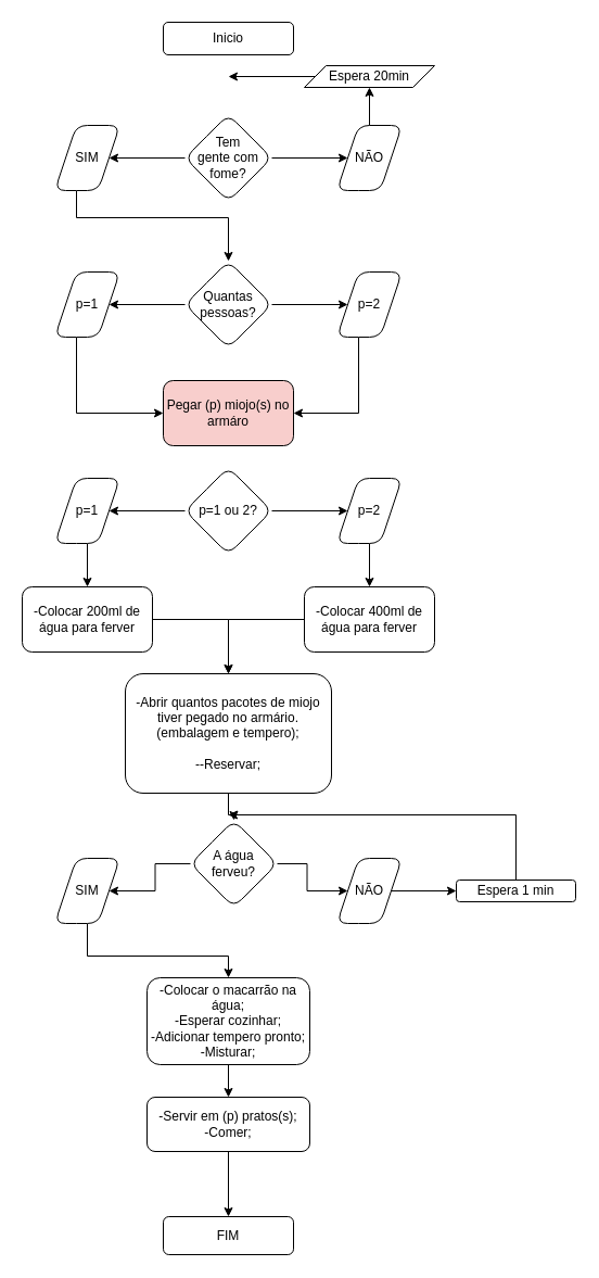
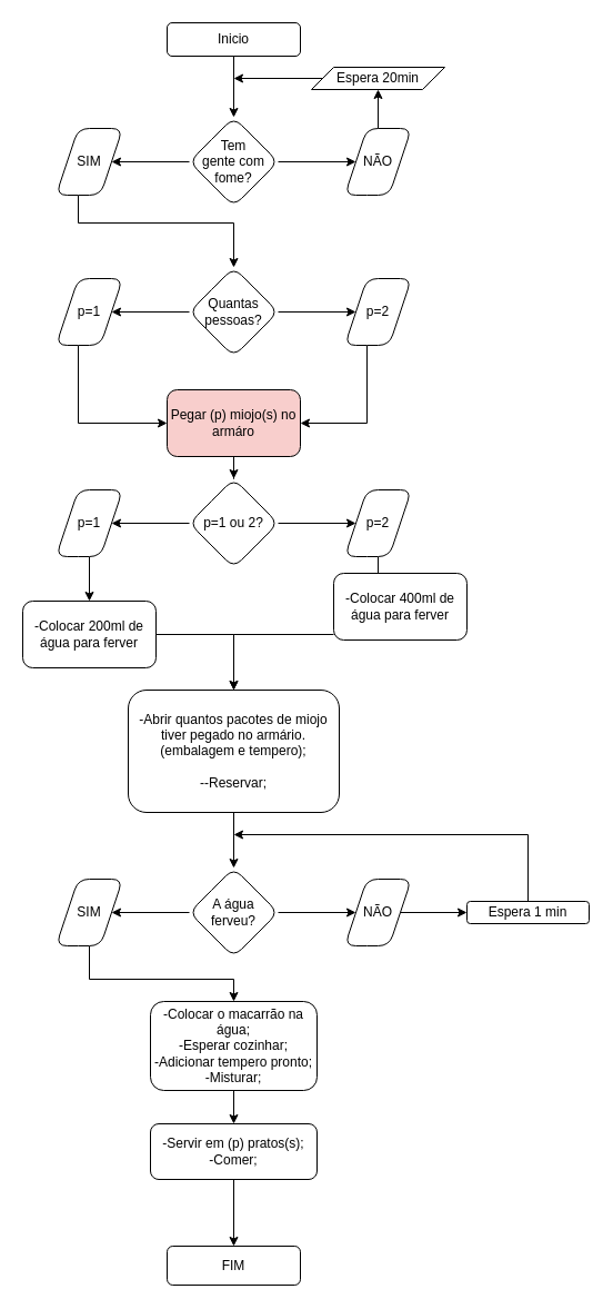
  <mxCell id="0" />
  <mxCell id="1" parent="0" />
+ <mxCell id="2" value="" style="edgeStyle=orthogonalEdgeStyle;rounded=0;orthogonalLoop=1;jettySize=auto;html=1;" edge="1" parent="1" source="3" target="6"><mxGeometry relative="1" as="geometry" /></mxCell>
  <mxCell id="3" value="Inicio" style="rounded=1;whiteSpace=wrap;html=1;" vertex="1" parent="1"><mxGeometry x="150" y="20" width="120" height="30" as="geometry" /></mxCell>
  <mxCell id="4" value="" style="edgeStyle=orthogonalEdgeStyle;rounded=0;orthogonalLoop=1;jettySize=auto;html=1;" edge="1" parent="1" source="6" target="7"><mxGeometry relative="1" as="geometry" /></mxCell>
  <mxCell id="5" value="" style="edgeStyle=orthogonalEdgeStyle;rounded=0;orthogonalLoop=1;jettySize=auto;html=1;" edge="1" parent="1" source="6" target="9"><mxGeometry relative="1" as="geometry" /></mxCell>
  <mxCell id="6" value="Tem &lt;br&gt;gente com &lt;br&gt;fome?" style="rhombus;whiteSpace=wrap;html=1;rounded=1;" vertex="1" parent="1"><mxGeometry x="170" y="105" width="80" height="80" as="geometry" /></mxCell>
  <mxCell id="7" value="NÃO" style="shape=parallelogram;perimeter=parallelogramPerimeter;whiteSpace=wrap;html=1;fixedSize=1;rounded=1;" vertex="1" parent="1"><mxGeometry x="310" y="115" width="60" height="60" as="geometry" /></mxCell>
  <mxCell id="8" value="" style="edgeStyle=orthogonalEdgeStyle;rounded=0;orthogonalLoop=1;jettySize=auto;html=1;entryX=0.5;entryY=0;entryDx=0;entryDy=0;" edge="1" parent="1" source="9" target="19"><mxGeometry relative="1" as="geometry"><Array as="points"><mxPoint x="70" y="200" /><mxPoint x="210" y="200" /></Array></mxGeometry></mxCell>
  <mxCell id="9" value="SIM" style="shape=parallelogram;perimeter=parallelogramPerimeter;whiteSpace=wrap;html=1;fixedSize=1;rounded=1;" vertex="1" parent="1"><mxGeometry x="50" y="115" width="60" height="60" as="geometry" /></mxCell>
  <mxCell id="10" value="" style="endArrow=classic;html=1;rounded=0;" edge="1" parent="1" target="12"><mxGeometry width="50" height="50" relative="1" as="geometry"><mxPoint x="340" y="115" as="sourcePoint" /><mxPoint x="210" y="80" as="targetPoint" /><Array as="points"><mxPoint x="340" y="80" /></Array></mxGeometry></mxCell>
  <mxCell id="11" style="edgeStyle=orthogonalEdgeStyle;rounded=0;orthogonalLoop=1;jettySize=auto;html=1;" edge="1" parent="1" source="12"><mxGeometry relative="1" as="geometry"><mxPoint x="210" y="70" as="targetPoint" /></mxGeometry></mxCell>
  <mxCell id="12" value="Espera 20min" style="shape=parallelogram;perimeter=parallelogramPerimeter;whiteSpace=wrap;html=1;fixedSize=1;" vertex="1" parent="1"><mxGeometry x="280" y="60" width="120" height="20" as="geometry" /></mxCell>
  <mxCell id="13" style="edgeStyle=orthogonalEdgeStyle;rounded=0;orthogonalLoop=1;jettySize=auto;html=1;entryX=0;entryY=0.5;entryDx=0;entryDy=0;" edge="1" parent="1" source="14" target="21"><mxGeometry x="0.212" y="-60" relative="1" as="geometry"><Array as="points"><mxPoint x="70" y="380" /></Array><mxPoint as="offset" /></mxGeometry></mxCell>
  <mxCell id="14" value="p=1" style="shape=parallelogram;perimeter=parallelogramPerimeter;whiteSpace=wrap;html=1;fixedSize=1;rounded=1;" vertex="1" parent="1"><mxGeometry x="50" y="250" width="60" height="60" as="geometry" /></mxCell>
  <mxCell id="15" style="edgeStyle=orthogonalEdgeStyle;rounded=0;orthogonalLoop=1;jettySize=auto;html=1;entryX=1;entryY=0.5;entryDx=0;entryDy=0;" edge="1" parent="1" source="16" target="21"><mxGeometry relative="1" as="geometry"><mxPoint x="340" y="380" as="targetPoint" /><Array as="points"><mxPoint x="330" y="380" /></Array></mxGeometry></mxCell>
  <mxCell id="16" value="p=2" style="shape=parallelogram;perimeter=parallelogramPerimeter;whiteSpace=wrap;html=1;fixedSize=1;rounded=1;" vertex="1" parent="1"><mxGeometry x="310" y="250" width="60" height="60" as="geometry" /></mxCell>
  <mxCell id="17" value="" style="edgeStyle=orthogonalEdgeStyle;rounded=0;orthogonalLoop=1;jettySize=auto;html=1;" edge="1" parent="1" source="19" target="14"><mxGeometry relative="1" as="geometry" /></mxCell>
  <mxCell id="18" value="" style="edgeStyle=orthogonalEdgeStyle;rounded=0;orthogonalLoop=1;jettySize=auto;html=1;" edge="1" parent="1" source="19" target="16"><mxGeometry relative="1" as="geometry" /></mxCell>
  <mxCell id="19" value="Quantas&lt;br style=&quot;border-color: var(--border-color);&quot;&gt;pessoas?" style="rhombus;whiteSpace=wrap;html=1;rounded=1;" vertex="1" parent="1"><mxGeometry x="170" y="240" width="80" height="80" as="geometry" /></mxCell>
+ <mxCell id="20" value="" style="edgeStyle=orthogonalEdgeStyle;rounded=0;orthogonalLoop=1;jettySize=auto;html=1;" edge="1" parent="1" source="21" target="24"><mxGeometry relative="1" as="geometry" /></mxCell>
  <mxCell id="21" value="Pegar (p) miojo(s) no armáro" style="rounded=1;whiteSpace=wrap;html=1;fillColor=#f8cecc;" vertex="1" parent="1"><mxGeometry x="150" y="350" width="120" height="60" as="geometry" /></mxCell>
  <mxCell id="22" value="" style="edgeStyle=orthogonalEdgeStyle;rounded=0;orthogonalLoop=1;jettySize=auto;html=1;" edge="1" parent="1" source="24" target="26"><mxGeometry relative="1" as="geometry" /></mxCell>
  <mxCell id="23" value="" style="edgeStyle=orthogonalEdgeStyle;rounded=0;orthogonalLoop=1;jettySize=auto;html=1;" edge="1" parent="1" source="24" target="28"><mxGeometry relative="1" as="geometry" /></mxCell>
  <mxCell id="24" value="p=1 ou 2?" style="rhombus;whiteSpace=wrap;html=1;rounded=1;" vertex="1" parent="1"><mxGeometry x="170" y="430" width="80" height="80" as="geometry" /></mxCell>
  <mxCell id="25" value="" style="edgeStyle=orthogonalEdgeStyle;rounded=0;orthogonalLoop=1;jettySize=auto;html=1;" edge="1" parent="1" source="26" target="30"><mxGeometry relative="1" as="geometry" /></mxCell>
  <mxCell id="26" value="p=1" style="shape=parallelogram;perimeter=parallelogramPerimeter;whiteSpace=wrap;html=1;fixedSize=1;rounded=1;" vertex="1" parent="1"><mxGeometry x="50" y="440" width="60" height="60" as="geometry" /></mxCell>
  <mxCell id="27" value="" style="edgeStyle=orthogonalEdgeStyle;rounded=0;orthogonalLoop=1;jettySize=auto;html=1;" edge="1" parent="1" source="28" target="32"><mxGeometry relative="1" as="geometry" /></mxCell>
  <mxCell id="28" value="p=2" style="shape=parallelogram;perimeter=parallelogramPerimeter;whiteSpace=wrap;html=1;fixedSize=1;rounded=1;" vertex="1" parent="1"><mxGeometry x="310" y="440" width="60" height="60" as="geometry" /></mxCell>
  <mxCell id="29" value="" style="edgeStyle=orthogonalEdgeStyle;rounded=0;orthogonalLoop=1;jettySize=auto;html=1;" edge="1" parent="1" source="30" target="34"><mxGeometry relative="1" as="geometry"><Array as="points"><mxPoint x="210" y="570" /></Array></mxGeometry></mxCell>
  <mxCell id="30" value="-Colocar 200ml de água para ferver" style="rounded=1;whiteSpace=wrap;html=1;" vertex="1" parent="1"><mxGeometry x="20" y="540" width="120" height="60" as="geometry" /></mxCell>
  <mxCell id="31" style="edgeStyle=orthogonalEdgeStyle;rounded=0;orthogonalLoop=1;jettySize=auto;html=1;entryX=0.5;entryY=0;entryDx=0;entryDy=0;" edge="1" parent="1" source="32" target="34"><mxGeometry relative="1" as="geometry"><Array as="points"><mxPoint x="210" y="570" /></Array></mxGeometry></mxCell>
- <mxCell id="32" value="-Colocar 400ml de água para ferver" style="rounded=1;whiteSpace=wrap;html=1;" vertex="1" parent="1"><mxGeometry x="280" y="540" width="120" height="60" as="geometry" /></mxCell>
+ <mxCell id="32" value="-Colocar 400ml de água para ferver" style="rounded=1;whiteSpace=wrap;html=1;" vertex="1" parent="1"><mxGeometry x="300" y="515" width="120" height="60" as="geometry" /></mxCell>
  <mxCell id="33" value="" style="edgeStyle=orthogonalEdgeStyle;rounded=0;orthogonalLoop=1;jettySize=auto;html=1;" edge="1" parent="1" source="34" target="37"><mxGeometry relative="1" as="geometry" /></mxCell>
  <mxCell id="34" value="-Abrir quantos pacotes de miojo tiver pegado no armário. (embalagem e tempero);&lt;br&gt;&lt;br&gt;--Reservar;" style="rounded=1;whiteSpace=wrap;html=1;" vertex="1" parent="1"><mxGeometry x="115" y="620" width="190" height="110" as="geometry" /></mxCell>
  <mxCell id="35" value="" style="edgeStyle=orthogonalEdgeStyle;rounded=0;orthogonalLoop=1;jettySize=auto;html=1;" edge="1" parent="1" source="37" target="39"><mxGeometry relative="1" as="geometry" /></mxCell>
  <mxCell id="36" value="" style="edgeStyle=orthogonalEdgeStyle;rounded=0;orthogonalLoop=1;jettySize=auto;html=1;" edge="1" parent="1" source="37" target="41"><mxGeometry relative="1" as="geometry" /></mxCell>
- <mxCell id="37" value="A água ferveu?" style="rhombus;whiteSpace=wrap;html=1;rounded=1;" vertex="1" parent="1"><mxGeometry x="175" y="755" width="80" height="80" as="geometry" /></mxCell>
+ <mxCell id="37" value="A água ferveu?" style="rhombus;whiteSpace=wrap;html=1;rounded=1;" vertex="1" parent="1"><mxGeometry x="170" y="780" width="80" height="80" as="geometry" /></mxCell>
  <mxCell id="38" value="" style="edgeStyle=orthogonalEdgeStyle;rounded=0;orthogonalLoop=1;jettySize=auto;html=1;" edge="1" parent="1" source="39" target="45"><mxGeometry relative="1" as="geometry"><Array as="points"><mxPoint x="80" y="880" /><mxPoint x="210" y="880" /></Array></mxGeometry></mxCell>
  <mxCell id="39" value="SIM" style="shape=parallelogram;perimeter=parallelogramPerimeter;whiteSpace=wrap;html=1;fixedSize=1;rounded=1;" vertex="1" parent="1"><mxGeometry x="50" y="790" width="60" height="60" as="geometry" /></mxCell>
  <mxCell id="40" value="" style="edgeStyle=orthogonalEdgeStyle;rounded=0;orthogonalLoop=1;jettySize=auto;html=1;" edge="1" parent="1" source="41" target="43"><mxGeometry relative="1" as="geometry" /></mxCell>
  <mxCell id="41" value="NÃO" style="shape=parallelogram;perimeter=parallelogramPerimeter;whiteSpace=wrap;html=1;fixedSize=1;rounded=1;" vertex="1" parent="1"><mxGeometry x="310" y="790" width="60" height="60" as="geometry" /></mxCell>
  <mxCell id="42" style="edgeStyle=orthogonalEdgeStyle;rounded=0;orthogonalLoop=1;jettySize=auto;html=1;" edge="1" parent="1" source="43"><mxGeometry relative="1" as="geometry"><mxPoint x="210" y="750" as="targetPoint" /><Array as="points"><mxPoint x="475" y="750" /><mxPoint x="210" y="750" /></Array></mxGeometry></mxCell>
  <mxCell id="43" value="Espera 1 min" style="whiteSpace=wrap;html=1;rounded=1;" vertex="1" parent="1"><mxGeometry x="420" y="810" width="110" height="20" as="geometry" /></mxCell>
  <mxCell id="44" value="" style="edgeStyle=orthogonalEdgeStyle;rounded=0;orthogonalLoop=1;jettySize=auto;html=1;" edge="1" parent="1" source="45" target="47"><mxGeometry relative="1" as="geometry" /></mxCell>
  <mxCell id="45" value="-Colocar o macarrão na água;&lt;br&gt;-Esperar cozinhar;&lt;br&gt;-Adicionar tempero pronto;&lt;br&gt;-Misturar;" style="whiteSpace=wrap;html=1;rounded=1;" vertex="1" parent="1"><mxGeometry x="135" y="900" width="150" height="80" as="geometry" /></mxCell>
  <mxCell id="46" value="" style="edgeStyle=orthogonalEdgeStyle;rounded=0;orthogonalLoop=1;jettySize=auto;html=1;" edge="1" parent="1" source="47" target="48"><mxGeometry relative="1" as="geometry" /></mxCell>
  <mxCell id="47" value="-Servir em (p) pratos(s);&lt;br&gt;-Comer;" style="whiteSpace=wrap;html=1;rounded=1;" vertex="1" parent="1"><mxGeometry x="135" y="1010" width="150" height="50" as="geometry" /></mxCell>
  <mxCell id="48" value="FIM" style="whiteSpace=wrap;html=1;rounded=1;" vertex="1" parent="1"><mxGeometry x="150" y="1120" width="120" height="35" as="geometry" /></mxCell>
